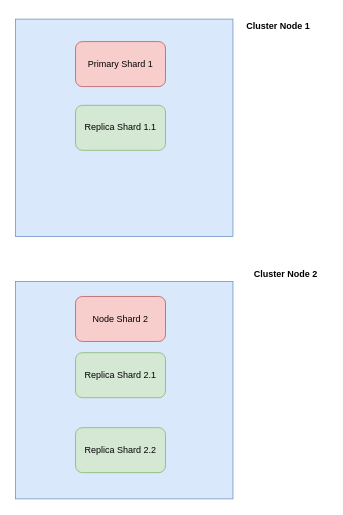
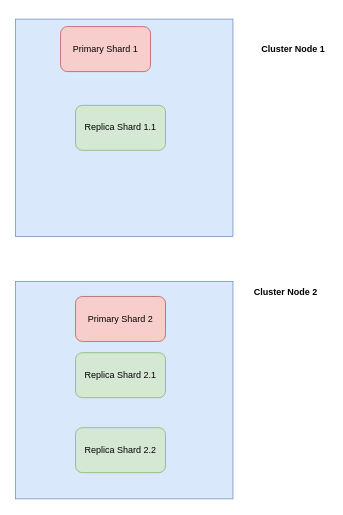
  <mxCell id="0" />
  <mxCell id="1" parent="0" />
  <mxCell id="2" value="" style="whiteSpace=wrap;html=1;aspect=fixed;fillColor=#dae8fc;strokeColor=#6c8ebf;" vertex="1" parent="1"><mxGeometry x="20" y="25" width="290" height="290" as="geometry" /></mxCell>
  <mxCell id="3" value="" style="whiteSpace=wrap;html=1;aspect=fixed;fillColor=#dae8fc;strokeColor=#6c8ebf;" vertex="1" parent="1"><mxGeometry x="20" y="375" width="290" height="290" as="geometry" /></mxCell>
- <mxCell id="4" value="Primary Shard 1" style="rounded=1;whiteSpace=wrap;html=1;fillColor=#f8cecc;strokeColor=#b85450;gradientColor=none;" vertex="1" parent="1"><mxGeometry x="100" y="55" width="120" height="60" as="geometry" /></mxCell>
- <mxCell id="5" value="Node Shard 2" style="rounded=1;whiteSpace=wrap;html=1;fillColor=#f8cecc;strokeColor=#b85450;gradientColor=none;" vertex="1" parent="1"><mxGeometry x="100" y="395" width="120" height="60" as="geometry" /></mxCell>
+ <mxCell id="4" value="Primary Shard 1" style="rounded=1;whiteSpace=wrap;html=1;fillColor=#f8cecc;strokeColor=#b85450;gradientColor=none;" vertex="1" parent="1"><mxGeometry x="80" y="35" width="120" height="60" as="geometry" /></mxCell>
+ <mxCell id="5" value="Primary Shard 2" style="rounded=1;whiteSpace=wrap;html=1;fillColor=#f8cecc;strokeColor=#b85450;gradientColor=none;" vertex="1" parent="1"><mxGeometry x="100" y="395" width="120" height="60" as="geometry" /></mxCell>
  <mxCell id="6" value="Replica Shard 1.1" style="rounded=1;whiteSpace=wrap;html=1;fillColor=#d5e8d4;strokeColor=#82b366;" vertex="1" parent="1"><mxGeometry x="100" y="140" width="120" height="60" as="geometry" /></mxCell>
  <mxCell id="7" value="Replica Shard 2.1" style="rounded=1;whiteSpace=wrap;html=1;fillColor=#d5e8d4;strokeColor=#82b366;" vertex="1" parent="1"><mxGeometry x="100" y="470" width="120" height="60" as="geometry" /></mxCell>
  <mxCell id="8" value="Replica Shard 2.2" style="rounded=1;whiteSpace=wrap;html=1;fillColor=#d5e8d4;strokeColor=#82b366;" vertex="1" parent="1"><mxGeometry x="100" y="570" width="120" height="60" as="geometry" /></mxCell>
- <mxCell id="9" value="Cluster Node 1" style="text;html=1;resizable=0;autosize=1;align=center;verticalAlign=middle;points=[];fillColor=none;strokeColor=none;rounded=0;fontStyle=1" vertex="1" parent="1"><mxGeometry x="315" y="20" width="110" height="30" as="geometry" /></mxCell>
- <mxCell id="10" value="Cluster Node 2" style="text;html=1;resizable=0;autosize=1;align=center;verticalAlign=middle;points=[];fillColor=none;strokeColor=none;rounded=0;fontStyle=1" vertex="1" parent="1"><mxGeometry x="325" y="350" width="110" height="30" as="geometry" /></mxCell>
+ <mxCell id="9" value="Cluster Node 1" style="text;html=1;resizable=0;autosize=1;align=center;verticalAlign=middle;points=[];fillColor=none;strokeColor=none;rounded=0;fontStyle=1" vertex="1" parent="1"><mxGeometry x="335" y="50" width="110" height="30" as="geometry" /></mxCell>
+ <mxCell id="10" value="Cluster Node 2" style="text;html=1;resizable=0;autosize=1;align=center;verticalAlign=middle;points=[];fillColor=none;strokeColor=none;rounded=0;fontStyle=1" vertex="1" parent="1"><mxGeometry x="325" y="375" width="110" height="30" as="geometry" /></mxCell>
